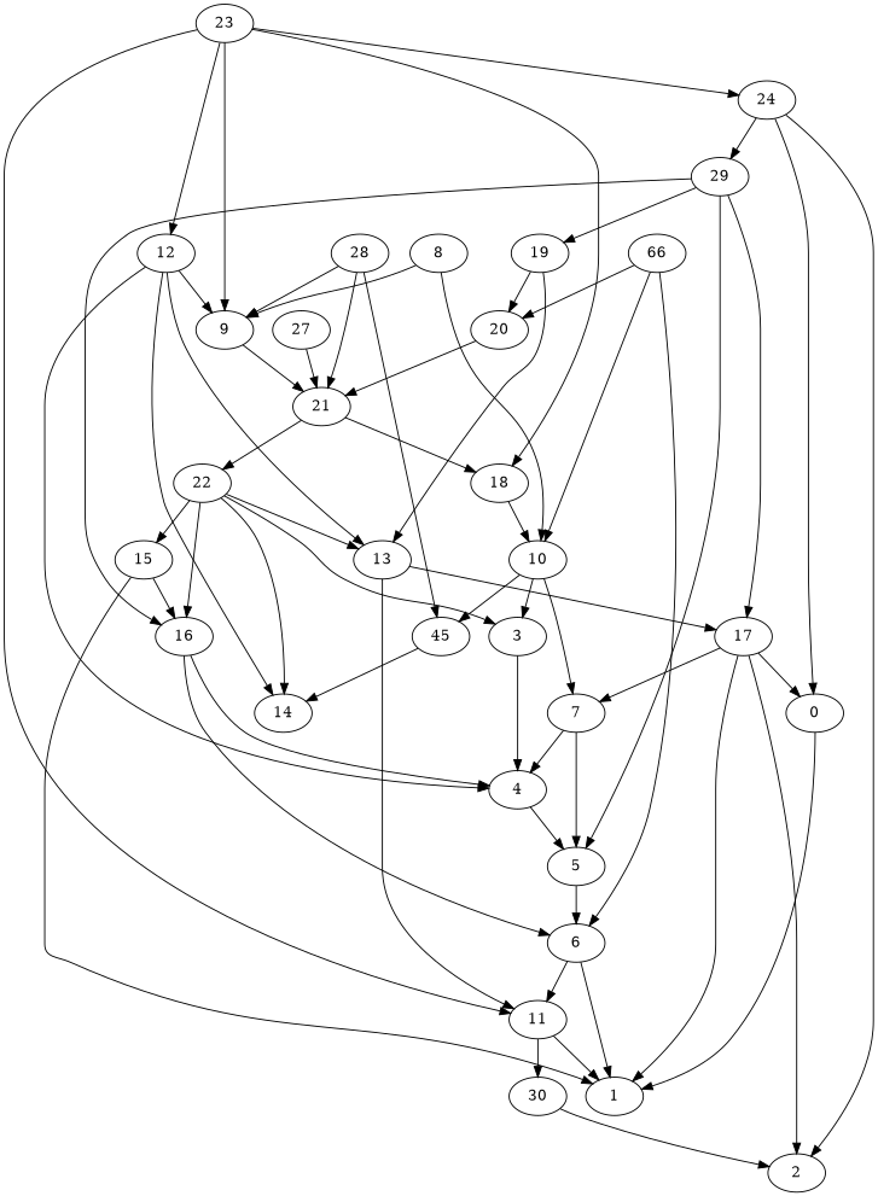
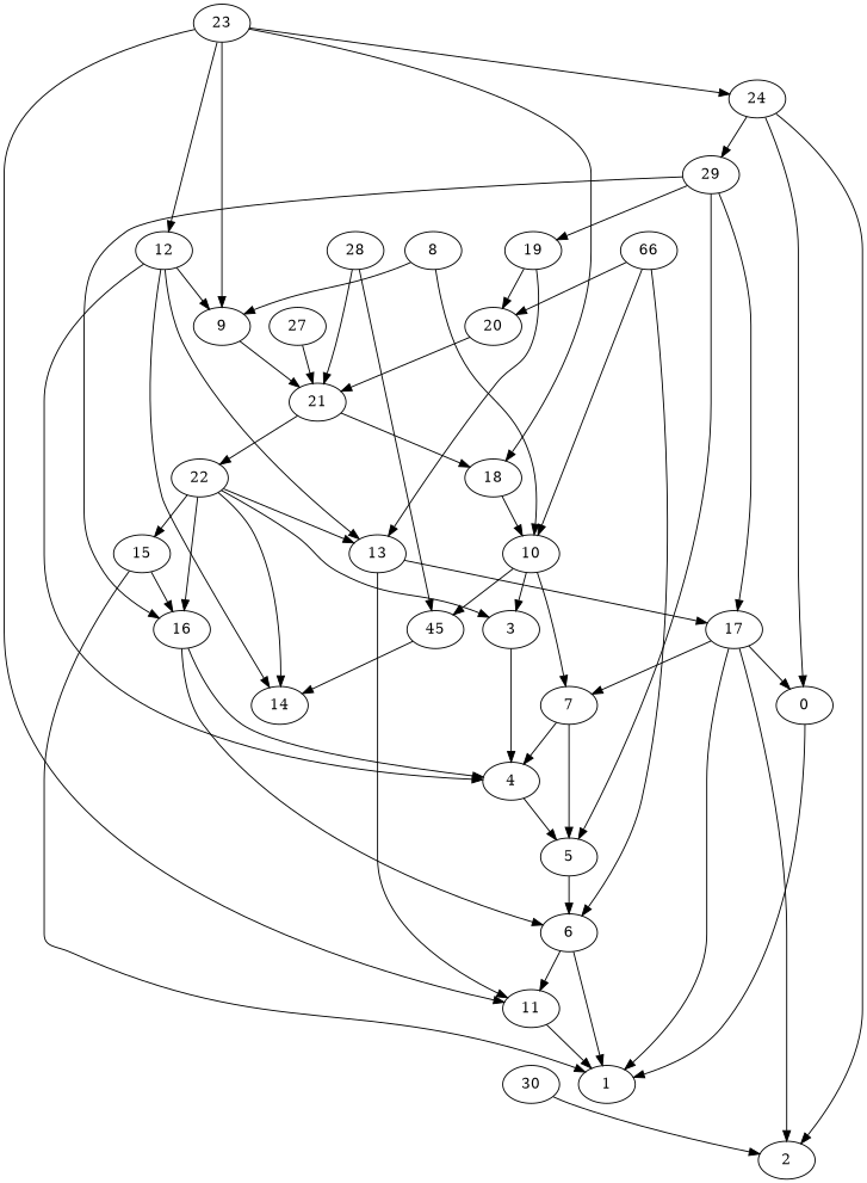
  strict digraph {
    0
    1
    3
    4
    5
    6
    11
    30
    2
    7
    8
    9
    10
    21
    n15 [label=45]
    18
    22
    14
    13
    15
    16
    12
    17
    19
    20
    23
    24
    29
    n29 [label=66]
    27
    28
    0 -> 1
    3 -> 4
    4 -> 5
    5 -> 6
    6 -> 1
    6 -> 11
    11 -> 1
-   11 -> 30
    30 -> 2
    7 -> 4
    7 -> 5
    8 -> 9
    8 -> 10
    9 -> 21
    10 -> 3
    10 -> 7
    10 -> n15
    21 -> 18
    21 -> 22
    n15 -> 14
    18 -> 10
    22 -> 3
    22 -> 14
    22 -> 13
    22 -> 15
    22 -> 16
    13 -> 11
    13 -> 17
    15 -> 1
    15 -> 16
    16 -> 4
    16 -> 6
    12 -> 4
    12 -> 9
    12 -> 14
    12 -> 13
    17 -> 0
    17 -> 1
    17 -> 2
    17 -> 7
    19 -> 13
    19 -> 20
    20 -> 21
    23 -> 11
    23 -> 9
    23 -> 18
    23 -> 12
    23 -> 24
    24 -> 0
    24 -> 2
    24 -> 29
    29 -> 5
    29 -> 16
    29 -> 17
    29 -> 19
    n29 -> 6
    n29 -> 10
    n29 -> 20
    27 -> 21
-   28 -> 9
    28 -> 21
    28 -> n15
  }
